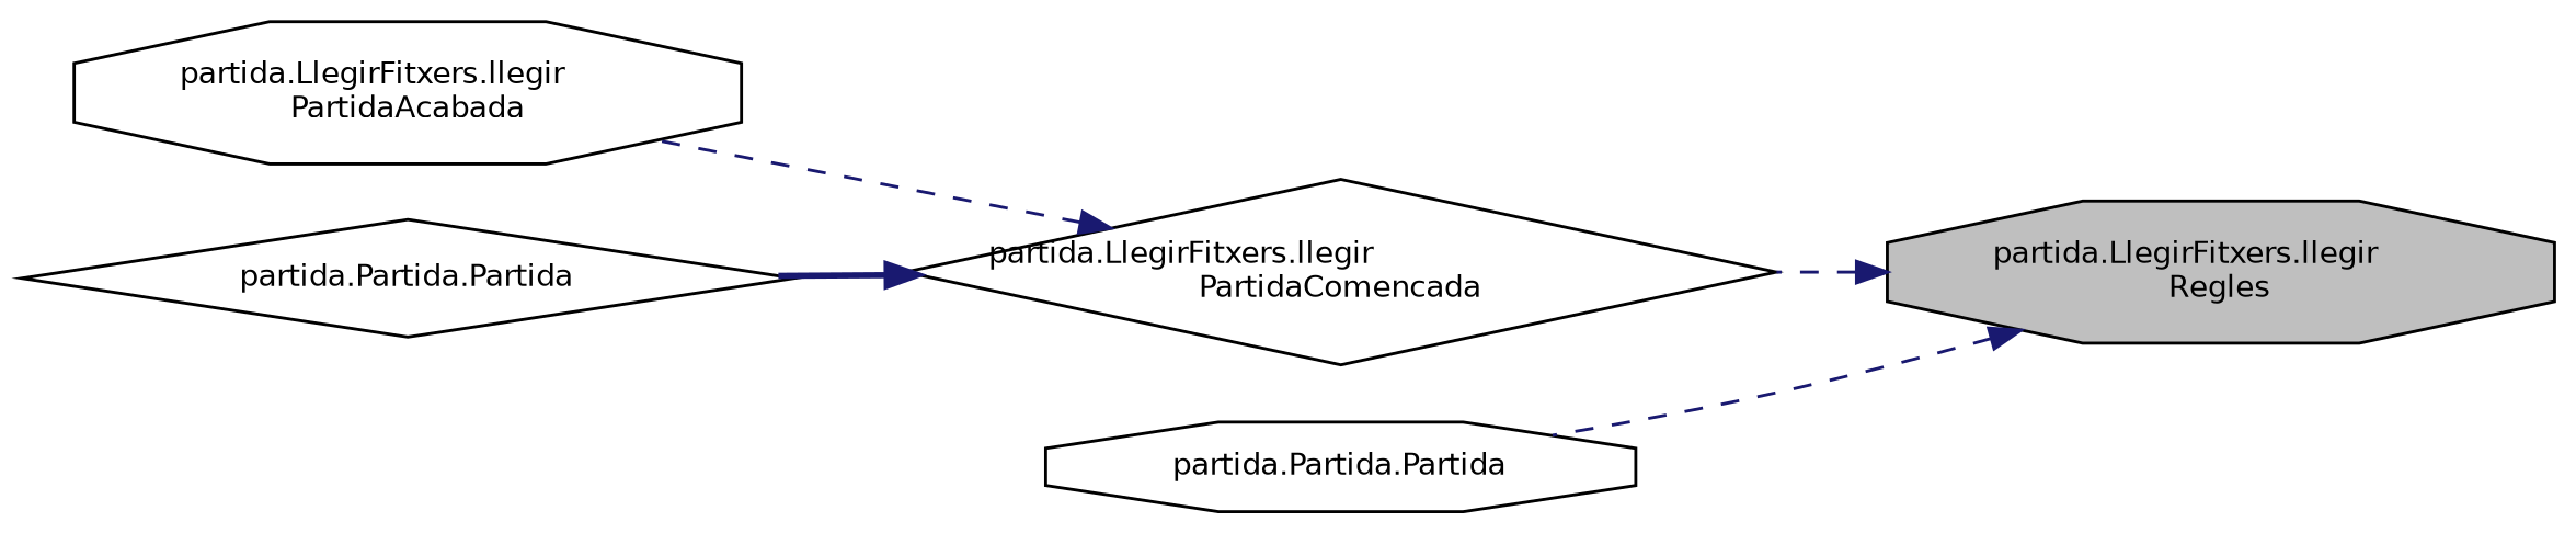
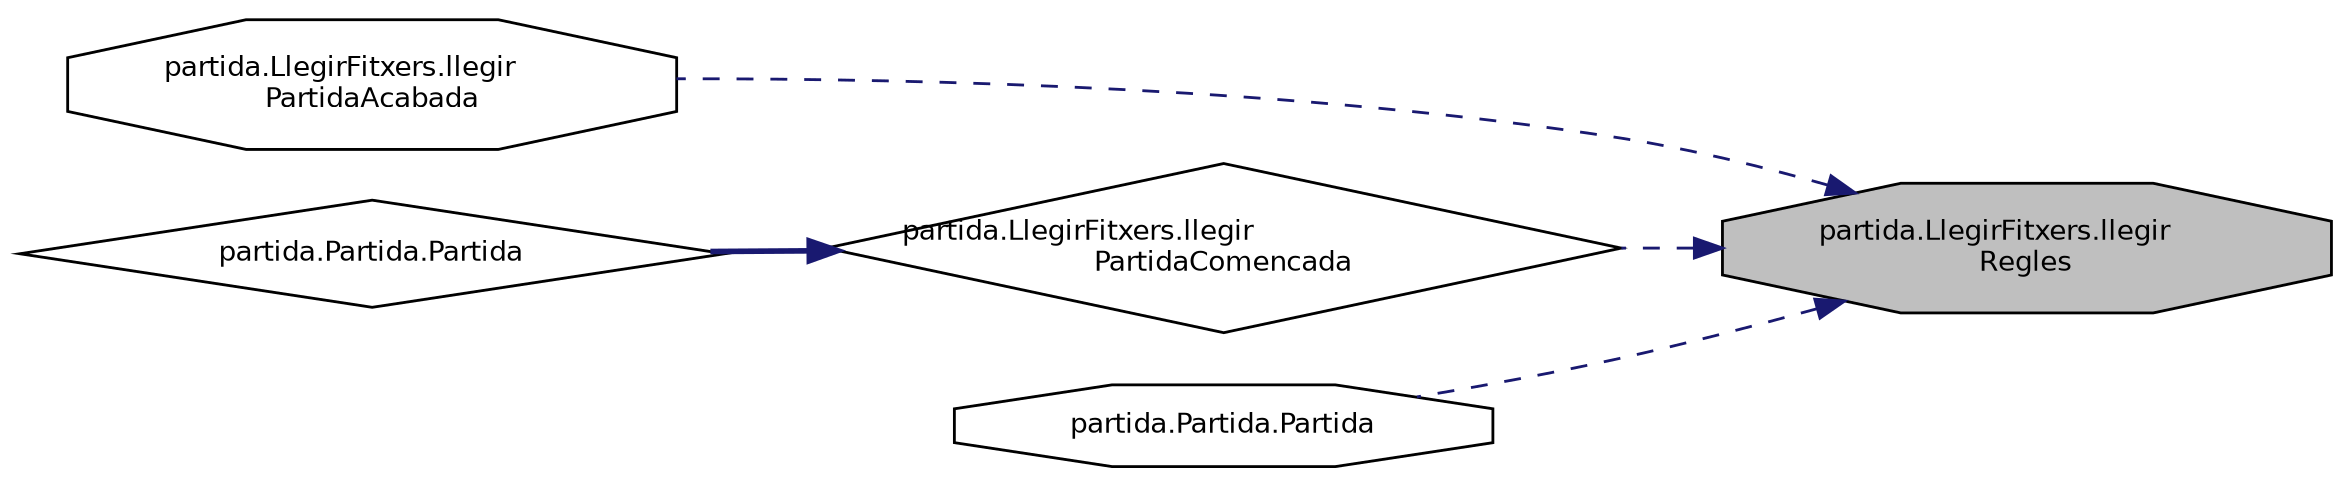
  digraph {
    rankdir=RL
    node [color=black fillcolor=white fontname=Helvetica fontsize=10 shape=octagon style=filled]
    edge [color=midnightblue dir=back fontname=Helvetica fontsize=10 labelfontname=Helvetica labelfontsize=10 style=dashed]
    n1 [fillcolor=grey75 fontcolor=black height=0.2 label="partida.LlegirFitxers.llegir\lRegles" width=0.4]
    n2 [height=0.2 label="partida.LlegirFitxers.llegir\lPartidaAcabada" width=0.4]
    n3 [height=0.2 label="partida.LlegirFitxers.llegir\lPartidaComencada" shape=diamond width=0.4]
    n4 [height=0.2 label="partida.Partida.Partida" width=0.4]
    n5 [height=0.2 label="partida.Partida.Partida" shape=diamond width=0.4]
-   n3 -> n2
+   n1 -> n2
    n1 -> n3
    n1 -> n4
    n3 -> n5 [style=bold]
  }
